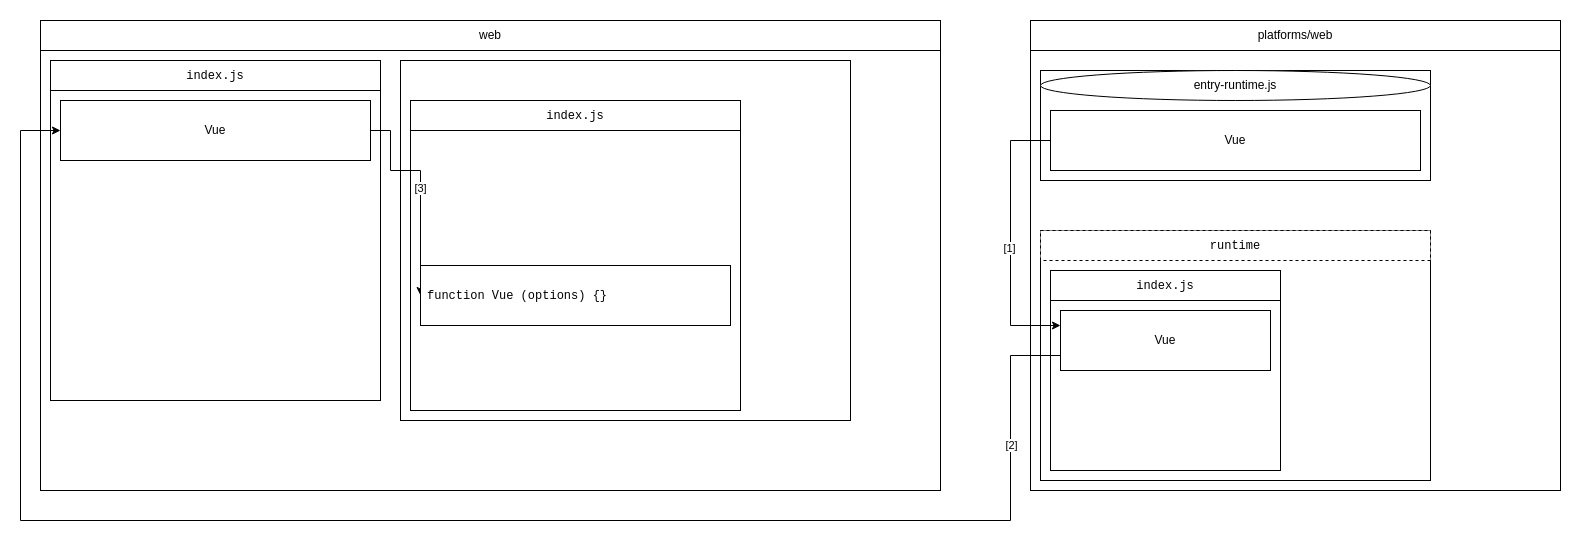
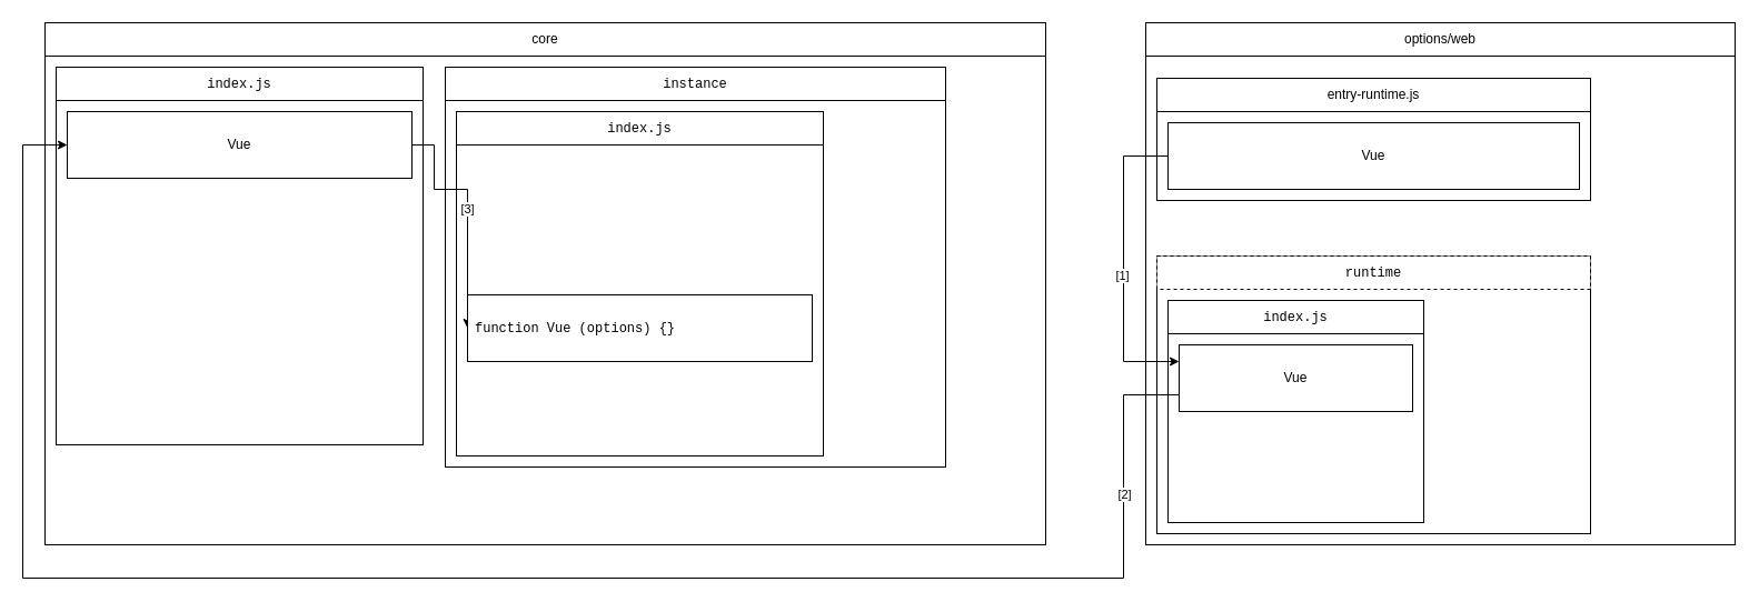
  <mxCell id="0" />
  <mxCell id="1" parent="0" />
  <mxCell id="2" value="" style="rounded=0;whiteSpace=wrap;html=1;" vertex="1" parent="1"><mxGeometry x="40" y="20" width="900" height="470" as="geometry" /></mxCell>
- <mxCell id="3" value="web" style="rounded=0;whiteSpace=wrap;html=1;" vertex="1" parent="1"><mxGeometry x="40" y="20" width="900" height="30" as="geometry" /></mxCell>
+ <mxCell id="3" value="core" style="rounded=0;whiteSpace=wrap;html=1;" vertex="1" parent="1"><mxGeometry x="40" y="20" width="900" height="30" as="geometry" /></mxCell>
  <mxCell id="4" value="" style="rounded=0;whiteSpace=wrap;html=1;" vertex="1" parent="1"><mxGeometry x="1030" y="20" width="530" height="470" as="geometry" /></mxCell>
- <mxCell id="5" value="platforms/web" style="rounded=0;whiteSpace=wrap;html=1;" vertex="1" parent="1"><mxGeometry x="1030" y="20" width="530" height="30" as="geometry" /></mxCell>
+ <mxCell id="5" value="options/web" style="rounded=0;whiteSpace=wrap;html=1;" vertex="1" parent="1"><mxGeometry x="1030" y="20" width="530" height="30" as="geometry" /></mxCell>
  <mxCell id="6" value="" style="rounded=0;whiteSpace=wrap;html=1;" vertex="1" parent="1"><mxGeometry x="1040" y="70" width="390" height="110" as="geometry" /></mxCell>
- <mxCell id="7" value="entry-runtime.js" style="ellipse;whiteSpace=wrap;html=1;" vertex="1" parent="1"><mxGeometry x="1040" y="70" width="390" height="30" as="geometry" /></mxCell>
+ <mxCell id="7" value="entry-runtime.js" style="rounded=0;whiteSpace=wrap;html=1;" vertex="1" parent="1"><mxGeometry x="1040" y="70" width="390" height="30" as="geometry" /></mxCell>
  <mxCell id="8" value="Vue" style="rounded=0;whiteSpace=wrap;html=1;" vertex="1" parent="1"><mxGeometry x="1050" y="110" width="370" height="60" as="geometry" /></mxCell>
  <mxCell id="9" value="" style="rounded=0;whiteSpace=wrap;html=1;" vertex="1" parent="1"><mxGeometry x="1040" y="230" width="390" height="250" as="geometry" /></mxCell>
  <mxCell id="10" value="&lt;div style=&quot;font-family: &amp;#34;menlo&amp;#34; , &amp;#34;monaco&amp;#34; , &amp;#34;courier new&amp;#34; , monospace ; line-height: 18px&quot;&gt;&lt;span&gt;runtime&lt;/span&gt;&lt;/div&gt;" style="rounded=0;whiteSpace=wrap;html=1;dashed=1;" vertex="1" parent="1"><mxGeometry x="1040" y="230" width="390" height="30" as="geometry" /></mxCell>
  <mxCell id="11" value="" style="rounded=0;whiteSpace=wrap;html=1;" vertex="1" parent="1"><mxGeometry x="1050" y="270" width="230" height="200" as="geometry" /></mxCell>
  <mxCell id="12" value="&lt;div style=&quot;font-family: &amp;#34;menlo&amp;#34; , &amp;#34;monaco&amp;#34; , &amp;#34;courier new&amp;#34; , monospace ; line-height: 18px&quot;&gt;&lt;span&gt;index.js&lt;/span&gt;&lt;/div&gt;" style="rounded=0;whiteSpace=wrap;html=1;" vertex="1" parent="1"><mxGeometry x="1050" y="270" width="230" height="30" as="geometry" /></mxCell>
  <mxCell id="13" value="" style="rounded=0;whiteSpace=wrap;html=1;" vertex="1" parent="1"><mxGeometry x="50" y="60" width="330" height="340" as="geometry" /></mxCell>
  <mxCell id="14" value="&lt;div style=&quot;font-family: &amp;#34;menlo&amp;#34; , &amp;#34;monaco&amp;#34; , &amp;#34;courier new&amp;#34; , monospace ; line-height: 18px&quot;&gt;&lt;span&gt;index.js&lt;/span&gt;&lt;/div&gt;" style="rounded=0;whiteSpace=wrap;html=1;" vertex="1" parent="1"><mxGeometry x="50" y="60" width="330" height="30" as="geometry" /></mxCell>
  <mxCell id="15" value="" style="rounded=0;whiteSpace=wrap;html=1;" vertex="1" parent="1"><mxGeometry x="400" y="60" width="450" height="360" as="geometry" /></mxCell>
+ <mxCell id="16" value="&lt;div style=&quot;font-family: &amp;#34;menlo&amp;#34; , &amp;#34;monaco&amp;#34; , &amp;#34;courier new&amp;#34; , monospace ; line-height: 18px&quot;&gt;&lt;span&gt;instance&lt;/span&gt;&lt;/div&gt;" style="rounded=0;whiteSpace=wrap;html=1;" vertex="1" parent="1"><mxGeometry x="400" y="60" width="450" height="30" as="geometry" /></mxCell>
  <mxCell id="17" value="" style="rounded=0;whiteSpace=wrap;html=1;" vertex="1" parent="1"><mxGeometry x="410" y="100" width="330" height="310" as="geometry" /></mxCell>
  <mxCell id="18" value="&lt;div style=&quot;font-family: &amp;#34;menlo&amp;#34; , &amp;#34;monaco&amp;#34; , &amp;#34;courier new&amp;#34; , monospace ; line-height: 18px&quot;&gt;&lt;span&gt;index.js&lt;/span&gt;&lt;/div&gt;" style="rounded=0;whiteSpace=wrap;html=1;" vertex="1" parent="1"><mxGeometry x="410" y="100" width="330" height="30" as="geometry" /></mxCell>
  <mxCell id="19" style="edgeStyle=orthogonalEdgeStyle;rounded=0;orthogonalLoop=1;jettySize=auto;html=1;exitX=0;exitY=0.75;exitDx=0;exitDy=0;entryX=0;entryY=0.5;entryDx=0;entryDy=0;" edge="1" parent="1" source="21" target="25"><mxGeometry relative="1" as="geometry"><Array as="points"><mxPoint x="1010" y="355" /><mxPoint x="1010" y="520" /><mxPoint x="20" y="520" /><mxPoint x="20" y="130" /></Array></mxGeometry></mxCell>
  <mxCell id="20" value="[2]" style="edgeLabel;html=1;align=center;verticalAlign=middle;resizable=0;points=[];" vertex="1" connectable="0" parent="19"><mxGeometry x="-0.83" relative="1" as="geometry"><mxPoint as="offset" /></mxGeometry></mxCell>
  <mxCell id="21" value="Vue" style="rounded=0;whiteSpace=wrap;html=1;" vertex="1" parent="1"><mxGeometry x="1060" y="310" width="210" height="60" as="geometry" /></mxCell>
  <mxCell id="22" style="edgeStyle=orthogonalEdgeStyle;rounded=0;orthogonalLoop=1;jettySize=auto;html=1;exitX=0;exitY=0.5;exitDx=0;exitDy=0;entryX=0;entryY=0.25;entryDx=0;entryDy=0;" edge="1" parent="1" source="8" target="21"><mxGeometry relative="1" as="geometry"><Array as="points"><mxPoint x="1010" y="140" /><mxPoint x="1010" y="325" /></Array></mxGeometry></mxCell>
  <mxCell id="23" value="[1]" style="edgeLabel;html=1;align=center;verticalAlign=middle;resizable=0;points=[];" vertex="1" connectable="0" parent="22"><mxGeometry x="0.069" y="-2" relative="1" as="geometry"><mxPoint as="offset" /></mxGeometry></mxCell>
  <mxCell id="24" value="[3]" style="edgeStyle=orthogonalEdgeStyle;rounded=0;orthogonalLoop=1;jettySize=auto;html=1;entryX=0;entryY=0.5;entryDx=0;entryDy=0;" edge="1" parent="1" source="25" target="26"><mxGeometry relative="1" as="geometry"><Array as="points"><mxPoint x="390" y="130" /><mxPoint x="390" y="170" /></Array></mxGeometry></mxCell>
  <mxCell id="25" value="Vue" style="rounded=0;whiteSpace=wrap;html=1;" vertex="1" parent="1"><mxGeometry x="60" y="100" width="310" height="60" as="geometry" /></mxCell>
  <mxCell id="26" value="&lt;div style=&quot;font-family: &amp;#34;menlo&amp;#34; , &amp;#34;monaco&amp;#34; , &amp;#34;courier new&amp;#34; , monospace ; line-height: 18px&quot;&gt;&lt;div&gt;&lt;span&gt;function&lt;/span&gt; &lt;span&gt;Vue&lt;/span&gt; (&lt;span&gt;options&lt;/span&gt;) {&lt;span&gt;}&lt;/span&gt;&lt;/div&gt;&lt;/div&gt;" style="rounded=0;whiteSpace=wrap;html=1;align=left;spacingLeft=5;" vertex="1" parent="1"><mxGeometry x="420" y="265" width="310" height="60" as="geometry" /></mxCell>
